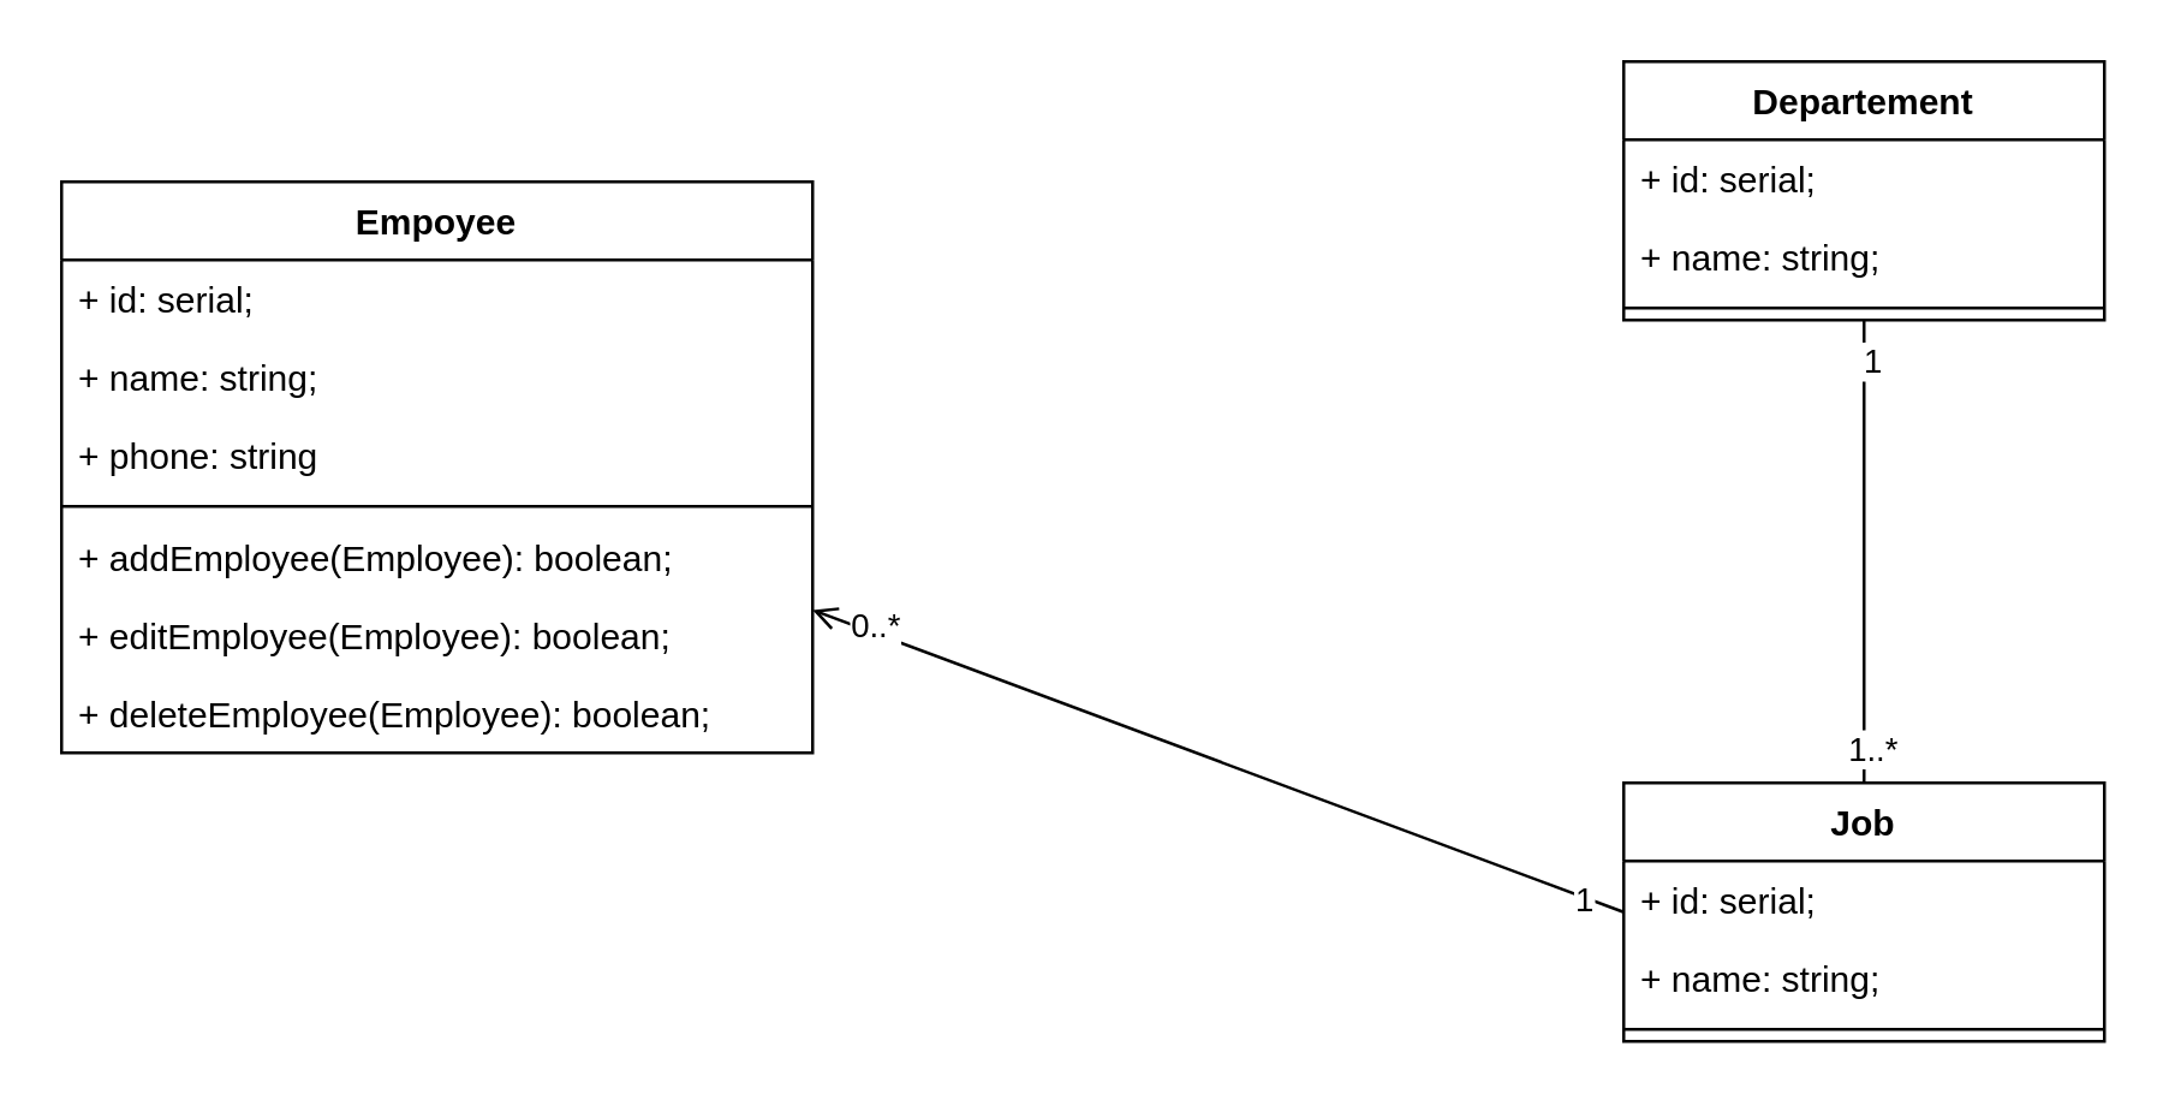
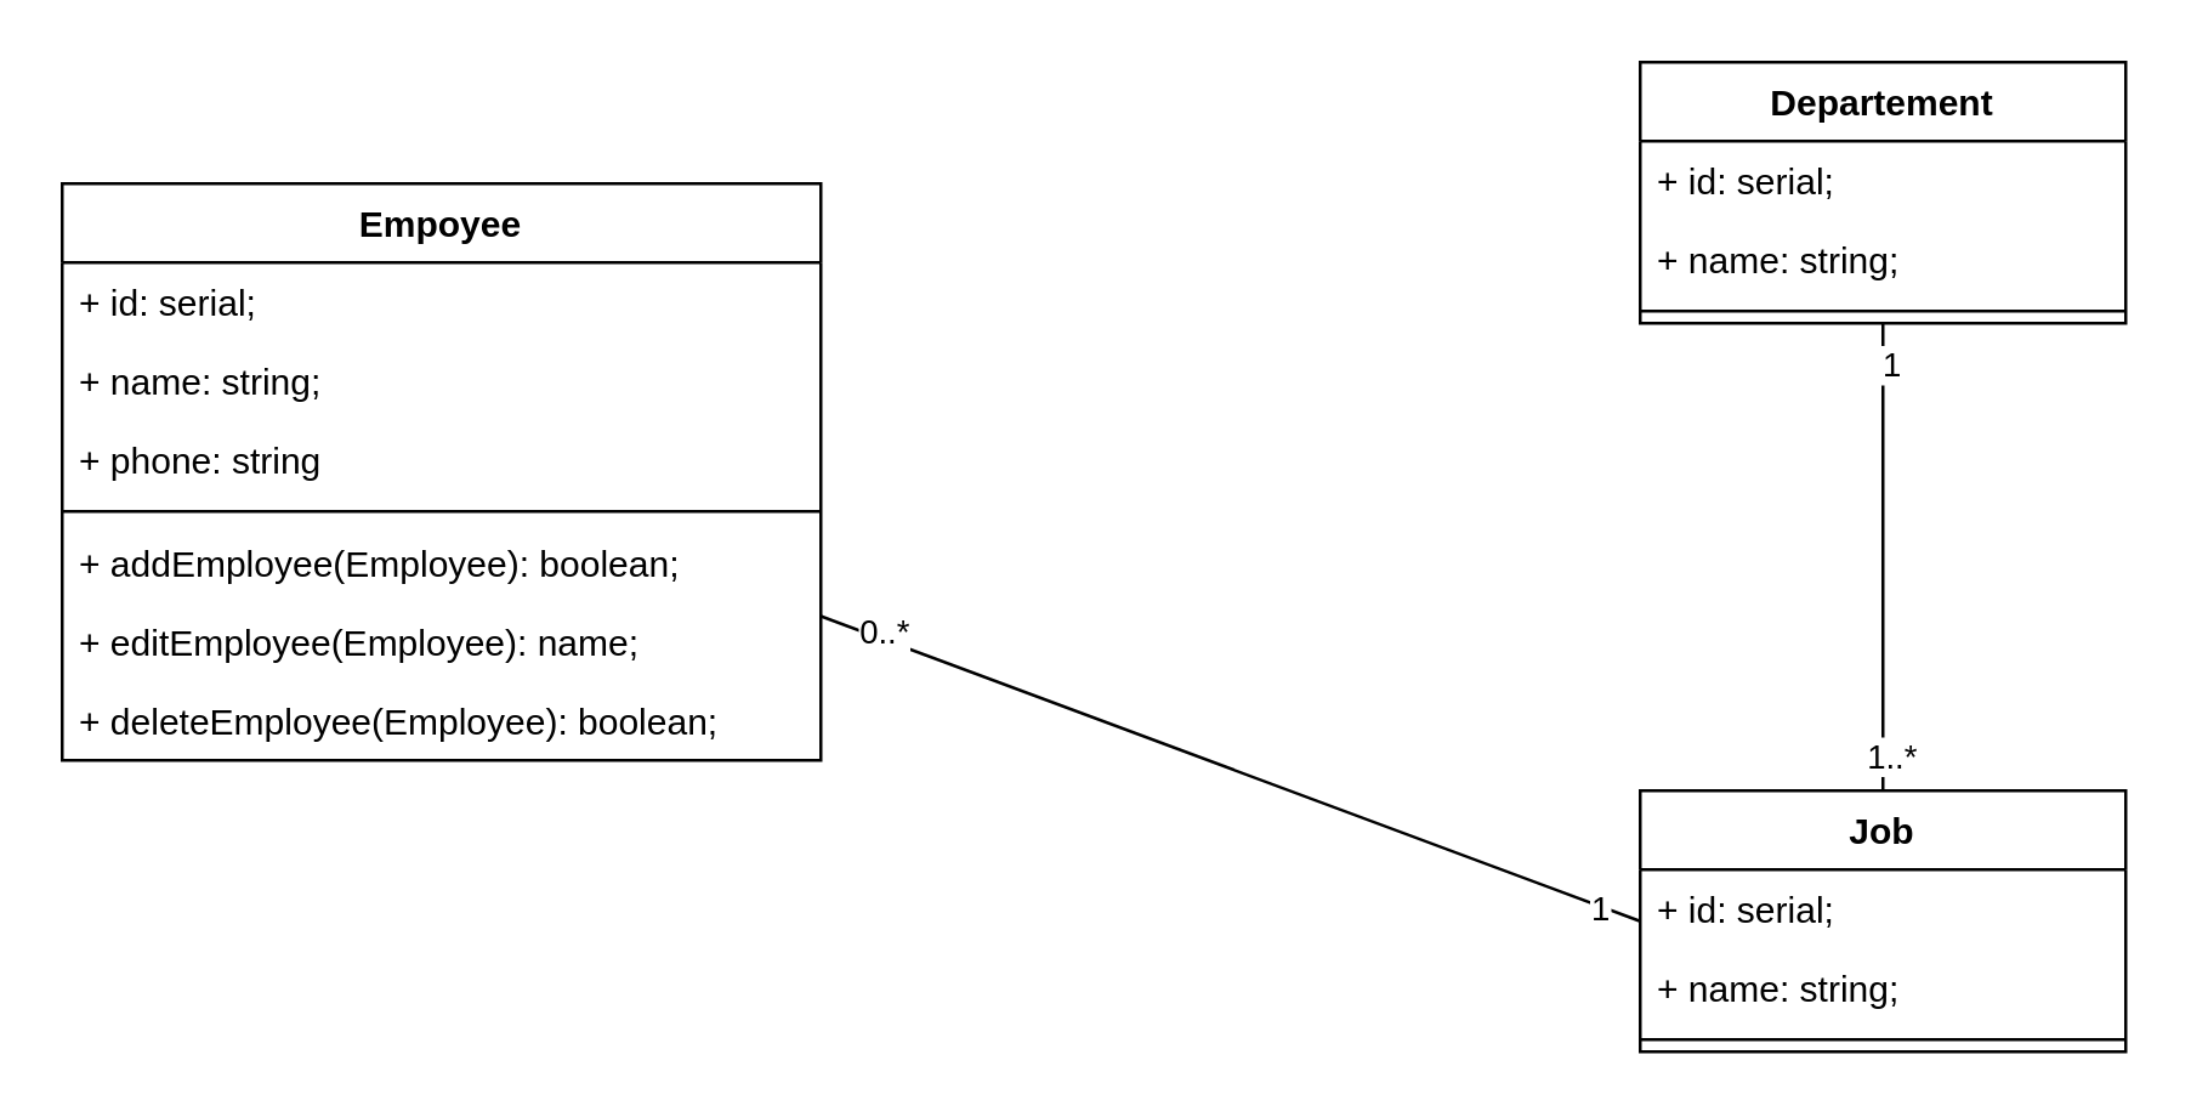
  <mxCell id="0" />
  <mxCell id="1" parent="0" />
  <mxCell id="2" value="Empoyee" style="swimlane;fontStyle=1;align=center;verticalAlign=top;childLayout=stackLayout;horizontal=1;startSize=26;horizontalStack=0;resizeParent=1;resizeParentMax=0;resizeLast=0;collapsible=1;marginBottom=0;whiteSpace=wrap;html=1;" vertex="1" parent="1"><mxGeometry x="20" y="60" width="250" height="190" as="geometry"><mxRectangle x="80" y="200" width="90" height="30" as="alternateBounds" /></mxGeometry></mxCell>
  <mxCell id="3" value="+ id: serial;" style="text;strokeColor=none;fillColor=none;align=left;verticalAlign=top;spacingLeft=4;spacingRight=4;overflow=hidden;rotatable=0;points=[[0,0.5],[1,0.5]];portConstraint=eastwest;whiteSpace=wrap;html=1;" vertex="1" parent="2"><mxGeometry y="26" width="250" height="26" as="geometry" /></mxCell>
  <mxCell id="4" value="+ name: string;" style="text;strokeColor=none;fillColor=none;align=left;verticalAlign=top;spacingLeft=4;spacingRight=4;overflow=hidden;rotatable=0;points=[[0,0.5],[1,0.5]];portConstraint=eastwest;whiteSpace=wrap;html=1;" vertex="1" parent="2"><mxGeometry y="52" width="250" height="26" as="geometry" /></mxCell>
  <mxCell id="5" value="+ phone: string" style="text;strokeColor=none;fillColor=none;align=left;verticalAlign=top;spacingLeft=4;spacingRight=4;overflow=hidden;rotatable=0;points=[[0,0.5],[1,0.5]];portConstraint=eastwest;whiteSpace=wrap;html=1;" vertex="1" parent="2"><mxGeometry y="78" width="250" height="26" as="geometry" /></mxCell>
  <mxCell id="6" value="" style="line;strokeWidth=1;fillColor=none;align=left;verticalAlign=middle;spacingTop=-1;spacingLeft=3;spacingRight=3;rotatable=0;labelPosition=right;points=[];portConstraint=eastwest;strokeColor=inherit;" vertex="1" parent="2"><mxGeometry y="104" width="250" height="8" as="geometry" /></mxCell>
  <mxCell id="7" value="+ addEmployee(Employee): boolean;" style="text;strokeColor=none;fillColor=none;align=left;verticalAlign=top;spacingLeft=4;spacingRight=4;overflow=hidden;rotatable=0;points=[[0,0.5],[1,0.5]];portConstraint=eastwest;whiteSpace=wrap;html=1;" vertex="1" parent="2"><mxGeometry y="112" width="250" height="26" as="geometry" /></mxCell>
- <mxCell id="8" value="+ editEmployee(Employee): boolean;" style="text;strokeColor=none;fillColor=none;align=left;verticalAlign=top;spacingLeft=4;spacingRight=4;overflow=hidden;rotatable=0;points=[[0,0.5],[1,0.5]];portConstraint=eastwest;whiteSpace=wrap;html=1;" vertex="1" parent="2"><mxGeometry y="138" width="250" height="26" as="geometry" /></mxCell>
+ <mxCell id="8" value="+ editEmployee(Employee): name;" style="text;strokeColor=none;fillColor=none;align=left;verticalAlign=top;spacingLeft=4;spacingRight=4;overflow=hidden;rotatable=0;points=[[0,0.5],[1,0.5]];portConstraint=eastwest;whiteSpace=wrap;html=1;" vertex="1" parent="2"><mxGeometry y="138" width="250" height="26" as="geometry" /></mxCell>
  <mxCell id="9" value="+ deleteEmployee(Employee): boolean;" style="text;strokeColor=none;fillColor=none;align=left;verticalAlign=top;spacingLeft=4;spacingRight=4;overflow=hidden;rotatable=0;points=[[0,0.5],[1,0.5]];portConstraint=eastwest;whiteSpace=wrap;html=1;" vertex="1" parent="2"><mxGeometry y="164" width="250" height="26" as="geometry" /></mxCell>
- <mxCell id="10" style="rounded=0;orthogonalLoop=1;jettySize=auto;html=1;exitX=0;exitY=0.5;exitDx=0;exitDy=0;entryX=1;entryY=0.75;entryDx=0;entryDy=0;endArrow=open;endFill=0;" edge="1" parent="1" source="13" target="2"><mxGeometry relative="1" as="geometry" /></mxCell>
+ <mxCell id="10" style="rounded=0;orthogonalLoop=1;jettySize=auto;html=1;exitX=0;exitY=0.5;exitDx=0;exitDy=0;entryX=1;entryY=0.75;entryDx=0;entryDy=0;endArrow=none;endFill=0;" edge="1" parent="1" source="13" target="2"><mxGeometry relative="1" as="geometry" /></mxCell>
  <mxCell id="11" value="1" style="edgeLabel;html=1;align=center;verticalAlign=middle;resizable=0;points=[];" vertex="1" connectable="0" parent="10"><mxGeometry x="-0.902" relative="1" as="geometry"><mxPoint as="offset" /></mxGeometry></mxCell>
  <mxCell id="12" value="0..*" style="edgeLabel;html=1;align=center;verticalAlign=middle;resizable=0;points=[];" vertex="1" connectable="0" parent="10"><mxGeometry x="0.856" y="-2" relative="1" as="geometry"><mxPoint as="offset" /></mxGeometry></mxCell>
  <mxCell id="13" value="Job" style="swimlane;fontStyle=1;align=center;verticalAlign=top;childLayout=stackLayout;horizontal=1;startSize=26;horizontalStack=0;resizeParent=1;resizeParentMax=0;resizeLast=0;collapsible=1;marginBottom=0;whiteSpace=wrap;html=1;" vertex="1" parent="1"><mxGeometry x="540" y="260" width="160" height="86" as="geometry"><mxRectangle x="600" y="360" width="60" height="30" as="alternateBounds" /></mxGeometry></mxCell>
  <mxCell id="14" value="+ id: serial;" style="text;strokeColor=none;fillColor=none;align=left;verticalAlign=top;spacingLeft=4;spacingRight=4;overflow=hidden;rotatable=0;points=[[0,0.5],[1,0.5]];portConstraint=eastwest;whiteSpace=wrap;html=1;" vertex="1" parent="13"><mxGeometry y="26" width="160" height="26" as="geometry" /></mxCell>
  <mxCell id="15" value="+ name: string;" style="text;strokeColor=none;fillColor=none;align=left;verticalAlign=top;spacingLeft=4;spacingRight=4;overflow=hidden;rotatable=0;points=[[0,0.5],[1,0.5]];portConstraint=eastwest;whiteSpace=wrap;html=1;" vertex="1" parent="13"><mxGeometry y="52" width="160" height="26" as="geometry" /></mxCell>
  <mxCell id="16" value="" style="line;strokeWidth=1;fillColor=none;align=left;verticalAlign=middle;spacingTop=-1;spacingLeft=3;spacingRight=3;rotatable=0;labelPosition=right;points=[];portConstraint=eastwest;strokeColor=inherit;" vertex="1" parent="13"><mxGeometry y="78" width="160" height="8" as="geometry" /></mxCell>
  <mxCell id="17" style="rounded=0;orthogonalLoop=1;jettySize=auto;html=1;exitX=0.5;exitY=1;exitDx=0;exitDy=0;endArrow=none;endFill=0;" edge="1" parent="1" source="20" target="13"><mxGeometry relative="1" as="geometry" /></mxCell>
  <mxCell id="18" value="1" style="edgeLabel;html=1;align=center;verticalAlign=middle;resizable=0;points=[];" vertex="1" connectable="0" parent="17"><mxGeometry x="-0.831" y="2" relative="1" as="geometry"><mxPoint as="offset" /></mxGeometry></mxCell>
  <mxCell id="19" value="1..*" style="edgeLabel;html=1;align=center;verticalAlign=middle;resizable=0;points=[];" vertex="1" connectable="0" parent="17"><mxGeometry x="0.844" y="2" relative="1" as="geometry"><mxPoint as="offset" /></mxGeometry></mxCell>
  <mxCell id="20" value="Departement" style="swimlane;fontStyle=1;align=center;verticalAlign=top;childLayout=stackLayout;horizontal=1;startSize=26;horizontalStack=0;resizeParent=1;resizeParentMax=0;resizeLast=0;collapsible=1;marginBottom=0;whiteSpace=wrap;html=1;" vertex="1" parent="1"><mxGeometry x="540" y="20" width="160" height="86" as="geometry"><mxRectangle x="600" y="120" width="110" height="30" as="alternateBounds" /></mxGeometry></mxCell>
  <mxCell id="21" value="+ id: serial;" style="text;strokeColor=none;fillColor=none;align=left;verticalAlign=top;spacingLeft=4;spacingRight=4;overflow=hidden;rotatable=0;points=[[0,0.5],[1,0.5]];portConstraint=eastwest;whiteSpace=wrap;html=1;" vertex="1" parent="20"><mxGeometry y="26" width="160" height="26" as="geometry" /></mxCell>
  <mxCell id="22" value="+ name: string;" style="text;strokeColor=none;fillColor=none;align=left;verticalAlign=top;spacingLeft=4;spacingRight=4;overflow=hidden;rotatable=0;points=[[0,0.5],[1,0.5]];portConstraint=eastwest;whiteSpace=wrap;html=1;" vertex="1" parent="20"><mxGeometry y="52" width="160" height="26" as="geometry" /></mxCell>
  <mxCell id="23" value="" style="line;strokeWidth=1;fillColor=none;align=left;verticalAlign=middle;spacingTop=-1;spacingLeft=3;spacingRight=3;rotatable=0;labelPosition=right;points=[];portConstraint=eastwest;strokeColor=inherit;" vertex="1" parent="20"><mxGeometry y="78" width="160" height="8" as="geometry" /></mxCell>
